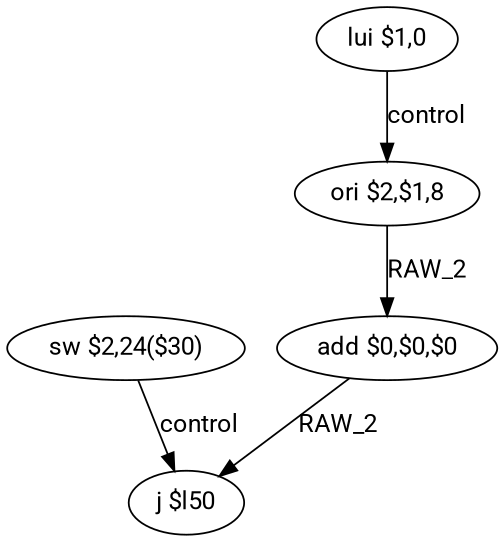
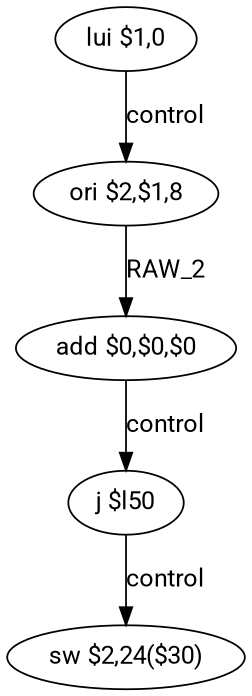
  digraph {
    fontname=Roboto
    node [fontname=Roboto shape=ellipse]
    edge [fontname=Roboto]
    n1 [label="add $0,$0,$0"]
    n2 [label="j $l50"]
    n3 [label="lui $1,0"]
    n4 [label="ori $2,$1,8"]
    n5 [label="sw $2,24($30)"]
-   n1 -> n2 [label=RAW_2]
+   n1 -> n2 [label=control]
    n3 -> n4 [label=control]
    n4 -> n1 [label=RAW_2]
-   n5 -> n2 [label=control]
+   n2 -> n5 [label=control]
  }
